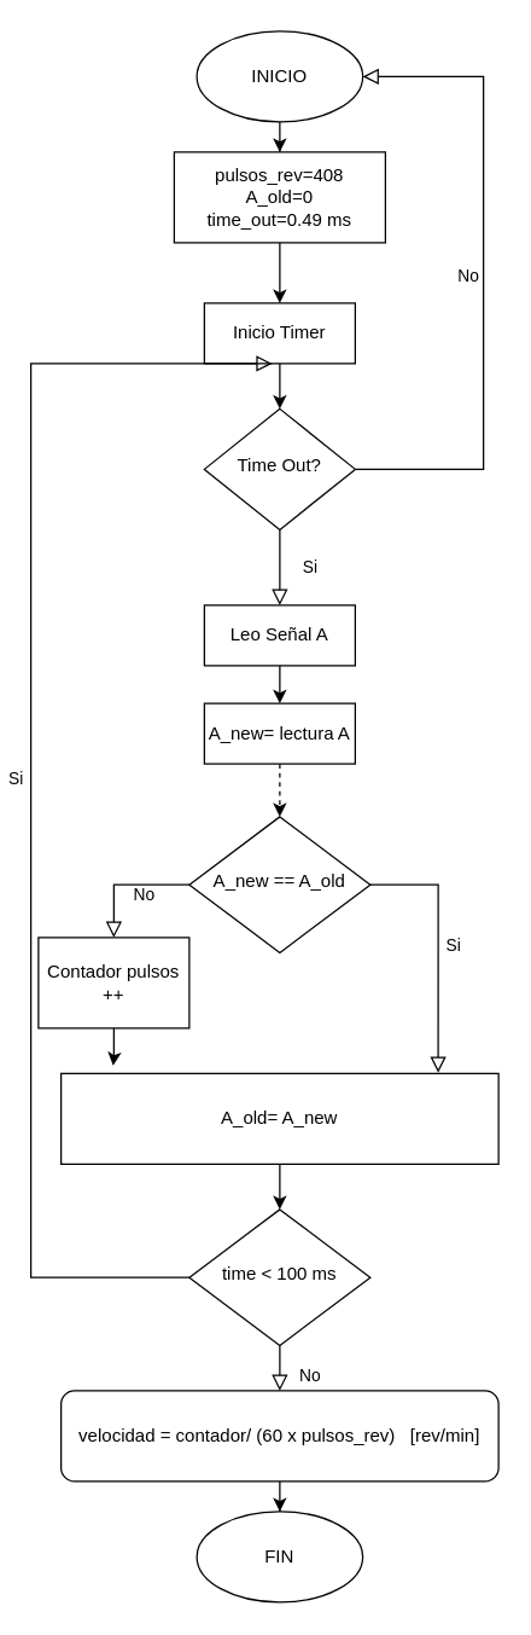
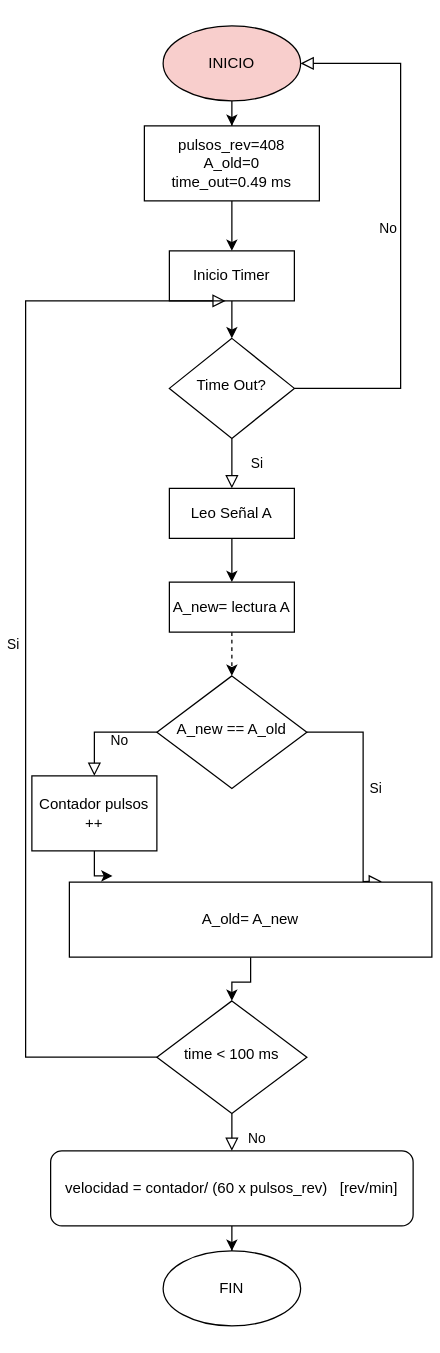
  <mxCell id="0" />
  <mxCell id="1" parent="0" />
  <mxCell id="2" value="Si" style="rounded=0;html=1;jettySize=auto;orthogonalLoop=1;fontSize=11;endArrow=block;endFill=0;endSize=8;strokeWidth=1;shadow=0;labelBackgroundColor=none;edgeStyle=orthogonalEdgeStyle;entryX=0.5;entryY=0;entryDx=0;entryDy=0;" parent="1" source="4" target="15" edge="1"><mxGeometry y="20" relative="1" as="geometry"><mxPoint as="offset" /><mxPoint x="185" y="400" as="targetPoint" /></mxGeometry></mxCell>
  <mxCell id="3" value="No" style="edgeStyle=orthogonalEdgeStyle;rounded=0;html=1;jettySize=auto;orthogonalLoop=1;fontSize=11;endArrow=block;endFill=0;endSize=8;strokeWidth=1;shadow=0;labelBackgroundColor=none;entryX=1;entryY=0.5;entryDx=0;entryDy=0;exitX=1;exitY=0.5;exitDx=0;exitDy=0;" parent="1" source="4" target="9" edge="1"><mxGeometry y="10" relative="1" as="geometry"><mxPoint as="offset" /><mxPoint x="270" y="290" as="sourcePoint" /><mxPoint x="340" y="70" as="targetPoint" /><Array as="points"><mxPoint x="320" y="310" /><mxPoint x="320" y="50" /></Array></mxGeometry></mxCell>
  <mxCell id="4" value="Time Out?" style="rhombus;whiteSpace=wrap;html=1;shadow=0;fontFamily=Helvetica;fontSize=12;align=center;strokeWidth=1;spacing=6;spacingTop=-4;" parent="1" vertex="1"><mxGeometry x="135" y="270" width="100" height="80" as="geometry" /></mxCell>
  <mxCell id="5" value="No" style="rounded=0;html=1;jettySize=auto;orthogonalLoop=1;fontSize=11;endArrow=block;endFill=0;endSize=8;strokeWidth=1;shadow=0;labelBackgroundColor=none;edgeStyle=orthogonalEdgeStyle;exitX=0;exitY=0.5;exitDx=0;exitDy=0;entryX=0.5;entryY=0;entryDx=0;entryDy=0;" parent="1" source="7" target="21" edge="1"><mxGeometry x="0.333" y="20" relative="1" as="geometry"><mxPoint as="offset" /><mxPoint x="90" y="585" as="targetPoint" /></mxGeometry></mxCell>
  <mxCell id="6" value="Si" style="edgeStyle=orthogonalEdgeStyle;rounded=0;html=1;jettySize=auto;orthogonalLoop=1;fontSize=11;endArrow=block;endFill=0;endSize=8;strokeWidth=1;shadow=0;labelBackgroundColor=none;entryX=0.862;entryY=-0.009;entryDx=0;entryDy=0;entryPerimeter=0;exitX=1;exitY=0.5;exitDx=0;exitDy=0;" parent="1" source="7" target="19" edge="1"><mxGeometry y="10" relative="1" as="geometry"><mxPoint as="offset" /><mxPoint x="339.941" y="640" as="targetPoint" /><Array as="points"><mxPoint x="290" y="585" /></Array></mxGeometry></mxCell>
  <mxCell id="7" value="A_new == A_old" style="rhombus;whiteSpace=wrap;html=1;shadow=0;fontFamily=Helvetica;fontSize=12;align=center;strokeWidth=1;spacing=6;spacingTop=-4;" parent="1" vertex="1"><mxGeometry x="125" y="540" width="120" height="90" as="geometry" /></mxCell>
  <mxCell id="8" style="edgeStyle=orthogonalEdgeStyle;rounded=0;orthogonalLoop=1;jettySize=auto;html=1;entryX=0.5;entryY=0;entryDx=0;entryDy=0;" edge="1" parent="1" source="9" target="11"><mxGeometry relative="1" as="geometry" /></mxCell>
- <mxCell id="9" value="INICIO" style="ellipse;whiteSpace=wrap;html=1;" vertex="1" parent="1"><mxGeometry x="130" y="20" width="110" height="60" as="geometry" /></mxCell>
+ <mxCell id="9" value="INICIO" style="ellipse;whiteSpace=wrap;html=1;fillColor=#f8cecc;" vertex="1" parent="1"><mxGeometry x="130" y="20" width="110" height="60" as="geometry" /></mxCell>
  <mxCell id="10" style="edgeStyle=orthogonalEdgeStyle;rounded=0;orthogonalLoop=1;jettySize=auto;html=1;entryX=0.5;entryY=0;entryDx=0;entryDy=0;" edge="1" parent="1" source="11" target="13"><mxGeometry relative="1" as="geometry" /></mxCell>
  <mxCell id="11" value="pulsos_rev=408&lt;br&gt;A_old=0&lt;br&gt;time_out=0.49 ms" style="rounded=0;whiteSpace=wrap;html=1;" vertex="1" parent="1"><mxGeometry x="115" y="100" width="140" height="60" as="geometry" /></mxCell>
  <mxCell id="12" style="edgeStyle=orthogonalEdgeStyle;rounded=0;orthogonalLoop=1;jettySize=auto;html=1;exitX=0.5;exitY=1;exitDx=0;exitDy=0;entryX=0.5;entryY=0;entryDx=0;entryDy=0;" edge="1" parent="1" source="13" target="4"><mxGeometry relative="1" as="geometry" /></mxCell>
  <mxCell id="13" value="Inicio Timer" style="rounded=0;whiteSpace=wrap;html=1;" vertex="1" parent="1"><mxGeometry x="135" y="200" width="100" height="40" as="geometry" /></mxCell>
  <mxCell id="14" style="edgeStyle=orthogonalEdgeStyle;rounded=0;orthogonalLoop=1;jettySize=auto;html=1;entryX=0.5;entryY=0;entryDx=0;entryDy=0;" edge="1" parent="1" source="15" target="17"><mxGeometry relative="1" as="geometry" /></mxCell>
- <mxCell id="15" value="Leo Señal A" style="rounded=0;whiteSpace=wrap;html=1;" vertex="1" parent="1"><mxGeometry x="135" y="400" width="100" height="40" as="geometry" /></mxCell>
+ <mxCell id="15" value="Leo Señal A" style="rounded=0;whiteSpace=wrap;html=1;" vertex="1" parent="1"><mxGeometry x="135" y="390" width="100" height="40" as="geometry" /></mxCell>
  <mxCell id="16" style="edgeStyle=orthogonalEdgeStyle;rounded=0;orthogonalLoop=1;jettySize=auto;html=1;exitX=0.5;exitY=1;exitDx=0;exitDy=0;entryX=0.5;entryY=0;entryDx=0;entryDy=0;dashed=1;" edge="1" parent="1" source="17" target="7"><mxGeometry relative="1" as="geometry" /></mxCell>
  <mxCell id="17" value="A_new= lectura A" style="rounded=0;whiteSpace=wrap;html=1;" vertex="1" parent="1"><mxGeometry x="135" y="465" width="100" height="40" as="geometry" /></mxCell>
  <mxCell id="18" style="edgeStyle=orthogonalEdgeStyle;rounded=0;orthogonalLoop=1;jettySize=auto;html=1;entryX=0.5;entryY=0;entryDx=0;entryDy=0;" edge="1" parent="1" source="19" target="22"><mxGeometry relative="1" as="geometry" /></mxCell>
- <mxCell id="19" value="A_old= A_new" style="rounded=0;whiteSpace=wrap;html=1;" vertex="1" parent="1"><mxGeometry x="40" y="710" width="290" height="60" as="geometry" /></mxCell>
+ <mxCell id="19" value="A_old= A_new" style="rounded=0;whiteSpace=wrap;html=1;" vertex="1" parent="1"><mxGeometry x="55" y="705" width="290" height="60" as="geometry" /></mxCell>
  <mxCell id="20" style="edgeStyle=orthogonalEdgeStyle;rounded=0;orthogonalLoop=1;jettySize=auto;html=1;entryX=0.119;entryY=-0.087;entryDx=0;entryDy=0;entryPerimeter=0;" edge="1" parent="1" source="21" target="19"><mxGeometry relative="1" as="geometry" /></mxCell>
  <mxCell id="21" value="Contador pulsos ++" style="rounded=0;whiteSpace=wrap;html=1;" vertex="1" parent="1"><mxGeometry x="25" y="620" width="100" height="60" as="geometry" /></mxCell>
  <mxCell id="22" value="time &amp;lt; 100 ms" style="rhombus;whiteSpace=wrap;html=1;shadow=0;fontFamily=Helvetica;fontSize=12;align=center;strokeWidth=1;spacing=6;spacingTop=-4;" vertex="1" parent="1"><mxGeometry x="125" y="800" width="120" height="90" as="geometry" /></mxCell>
  <mxCell id="23" value="No" style="rounded=0;html=1;jettySize=auto;orthogonalLoop=1;fontSize=11;endArrow=block;endFill=0;endSize=8;strokeWidth=1;shadow=0;labelBackgroundColor=none;edgeStyle=orthogonalEdgeStyle;exitX=0.5;exitY=1;exitDx=0;exitDy=0;entryX=0.5;entryY=0;entryDx=0;entryDy=0;" edge="1" parent="1" source="22" target="25"><mxGeometry x="0.333" y="20" relative="1" as="geometry"><mxPoint as="offset" /><mxPoint x="185" y="940" as="sourcePoint" /><mxPoint x="185" y="975" as="targetPoint" /></mxGeometry></mxCell>
  <mxCell id="24" style="edgeStyle=orthogonalEdgeStyle;rounded=0;orthogonalLoop=1;jettySize=auto;html=1;entryX=0.5;entryY=0;entryDx=0;entryDy=0;" edge="1" parent="1" source="25" target="27"><mxGeometry relative="1" as="geometry" /></mxCell>
  <mxCell id="25" value="velocidad = contador/ (60 x pulsos_rev)&amp;nbsp; &amp;nbsp;[rev/min]" style="whiteSpace=wrap;html=1;rounded=1;" vertex="1" parent="1"><mxGeometry x="40" y="920" width="290" height="60" as="geometry" /></mxCell>
  <mxCell id="26" value="Si" style="edgeStyle=orthogonalEdgeStyle;rounded=0;html=1;jettySize=auto;orthogonalLoop=1;fontSize=11;endArrow=block;endFill=0;endSize=8;strokeWidth=1;shadow=0;labelBackgroundColor=none;exitX=0;exitY=0.5;exitDx=0;exitDy=0;" edge="1" parent="1" source="22"><mxGeometry y="10" relative="1" as="geometry"><mxPoint as="offset" /><mxPoint x="120" y="845" as="sourcePoint" /><mxPoint x="180" y="240" as="targetPoint" /><Array as="points"><mxPoint x="20" y="845" /><mxPoint x="20" y="240" /></Array></mxGeometry></mxCell>
  <mxCell id="27" value="FIN" style="ellipse;whiteSpace=wrap;html=1;" vertex="1" parent="1"><mxGeometry x="130" y="1000" width="110" height="60" as="geometry" /></mxCell>
